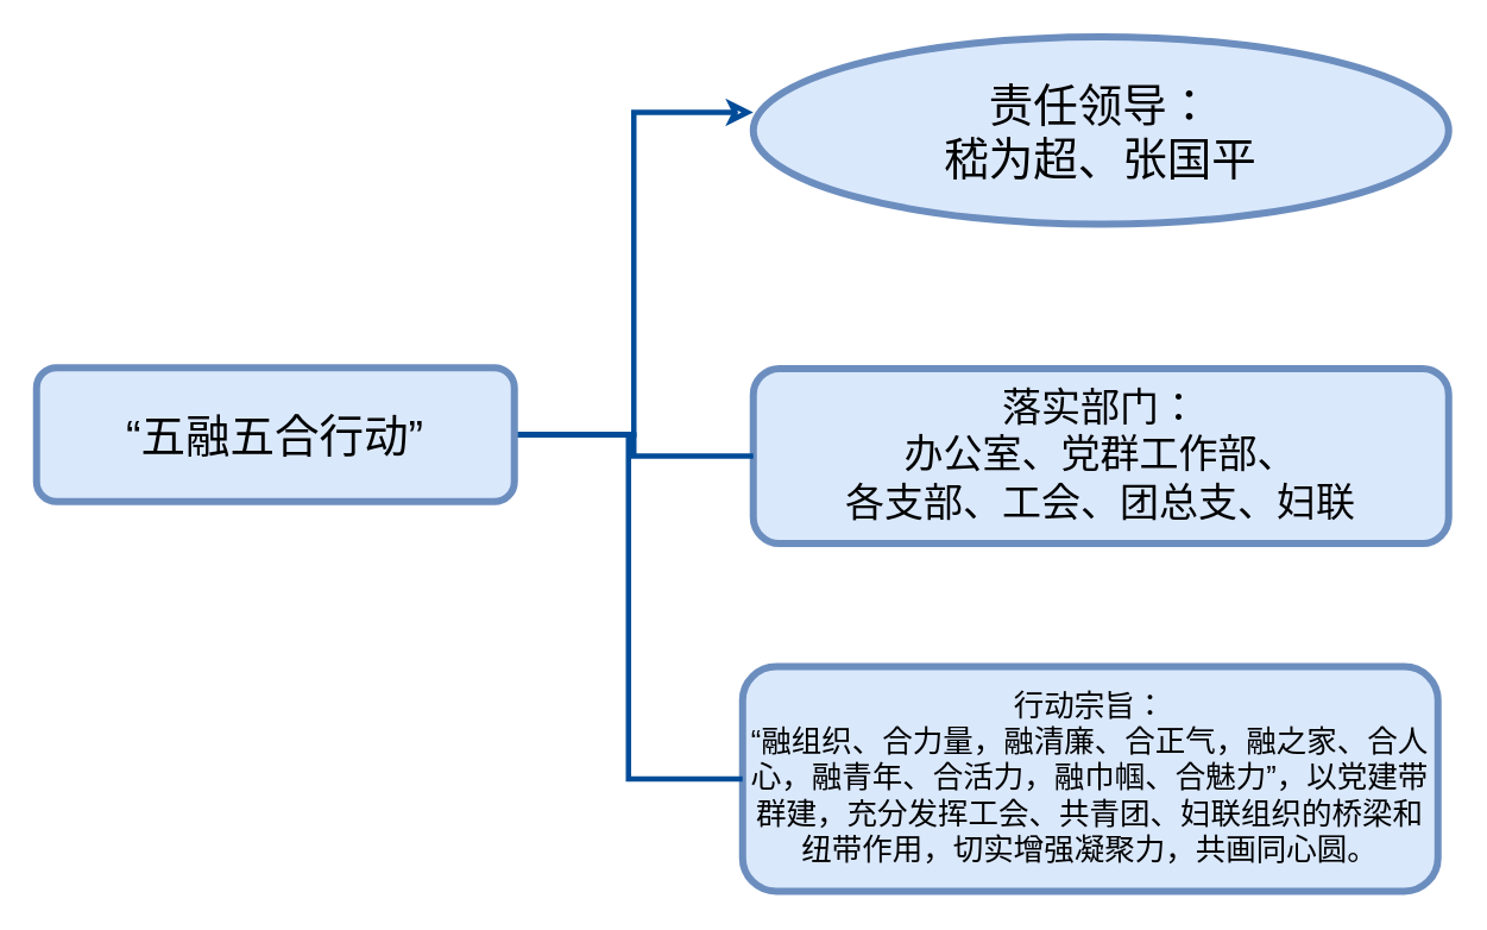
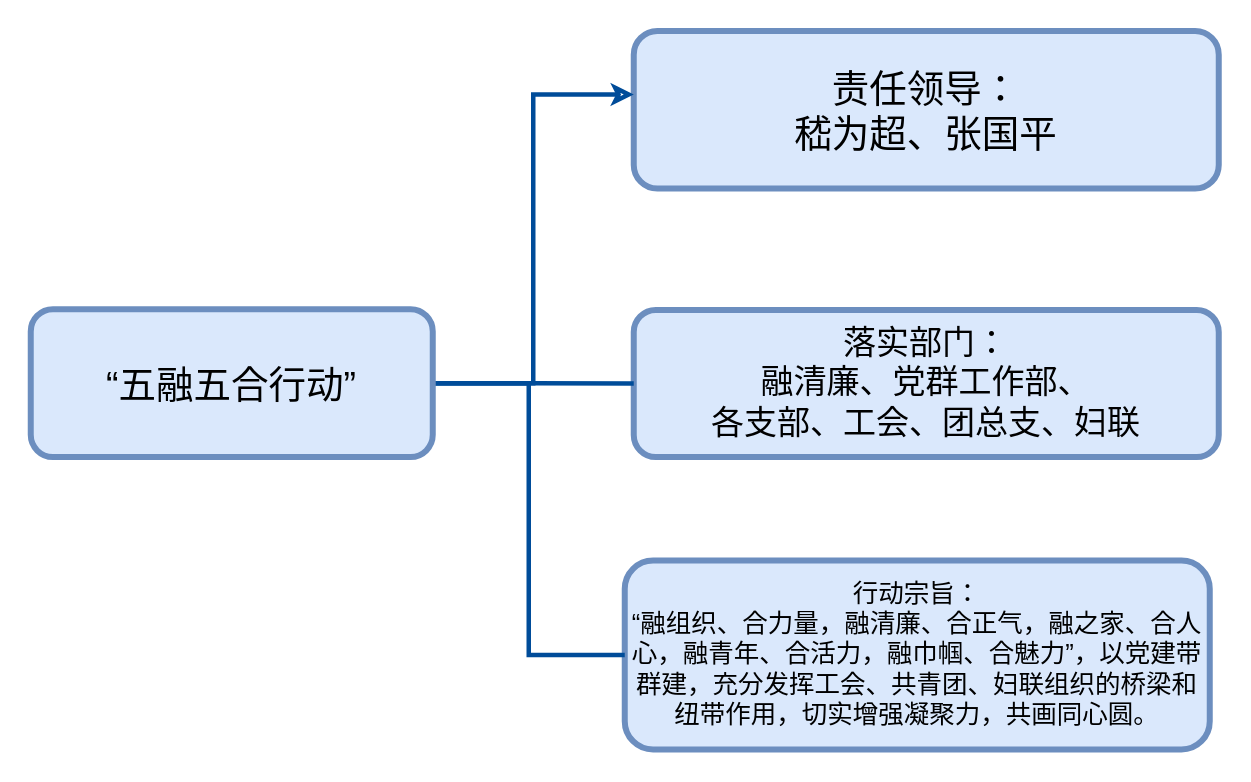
  <mxCell id="0" />
  <mxCell id="1" parent="0" />
- <mxCell id="2" value="责任领导：&lt;br style=&quot;font-size: 25px;&quot;&gt;嵇为超、张国平" style="ellipse;whiteSpace=wrap;html=1;fillColor=#dae8fc;strokeColor=#6c8ebf;fontSize=25;strokeWidth=4;" parent="1" vertex="1"><mxGeometry x="422" y="20" width="390" height="105" as="geometry" /></mxCell>
- <mxCell id="3" value="落实部门：&lt;br style=&quot;font-size: 22px;&quot;&gt;办公室、党群工作部、&lt;br style=&quot;font-size: 22px;&quot;&gt;各支部、工会、团总支、妇联" style="rounded=1;whiteSpace=wrap;html=1;fillColor=#dae8fc;strokeColor=#6c8ebf;fontSize=22;strokeWidth=4;" parent="1" vertex="1"><mxGeometry x="422" y="206" width="390" height="98" as="geometry" /></mxCell>
+ <mxCell id="2" value="责任领导：&lt;br style=&quot;font-size: 25px;&quot;&gt;嵇为超、张国平" style="rounded=1;whiteSpace=wrap;html=1;fillColor=#dae8fc;strokeColor=#6c8ebf;fontSize=25;strokeWidth=4;" parent="1" vertex="1"><mxGeometry x="422" y="20" width="390" height="105" as="geometry" /></mxCell>
+ <mxCell id="3" value="落实部门：&lt;br style=&quot;font-size: 22px;&quot;&gt;融清廉、党群工作部、&lt;br style=&quot;font-size: 22px;&quot;&gt;各支部、工会、团总支、妇联" style="rounded=1;whiteSpace=wrap;html=1;fillColor=#dae8fc;strokeColor=#6c8ebf;fontSize=22;strokeWidth=4;" parent="1" vertex="1"><mxGeometry x="422" y="206" width="390" height="98" as="geometry" /></mxCell>
  <mxCell id="4" value="行动宗旨：&lt;br style=&quot;font-size: 17px;&quot;&gt;“融组织、合力量，融清廉、合正气，融之家、合人心，融青年、合活力，融巾帼、合魅力”，以党建带群建，充分发挥工会、共青团、妇联组织的桥梁和纽带作用，切实增强凝聚力，共画同心圆。" style="rounded=1;whiteSpace=wrap;html=1;fillColor=#dae8fc;strokeColor=#6c8ebf;fontSize=17;strokeWidth=4;" parent="1" vertex="1"><mxGeometry x="416" y="373" width="390" height="126" as="geometry" /></mxCell>
  <mxCell id="5" style="edgeStyle=orthogonalEdgeStyle;rounded=0;orthogonalLoop=1;jettySize=auto;html=1;exitX=1;exitY=0.5;exitDx=0;exitDy=0;entryX=0;entryY=0.403;entryDx=0;entryDy=0;entryPerimeter=0;fontSize=16;strokeColor=#004C99;strokeWidth=3;endArrow=classic;endFill=0;" parent="1" source="8" target="2" edge="1"><mxGeometry relative="1" as="geometry" /></mxCell>
  <mxCell id="6" style="edgeStyle=orthogonalEdgeStyle;rounded=0;orthogonalLoop=1;jettySize=auto;html=1;exitX=1;exitY=0.5;exitDx=0;exitDy=0;entryX=0;entryY=0.5;entryDx=0;entryDy=0;fontSize=16;endArrow=none;endFill=0;strokeColor=#004C99;strokeWidth=3;" parent="1" source="8" target="3" edge="1"><mxGeometry relative="1" as="geometry" /></mxCell>
  <mxCell id="7" style="edgeStyle=orthogonalEdgeStyle;rounded=0;orthogonalLoop=1;jettySize=auto;html=1;exitX=1;exitY=0.5;exitDx=0;exitDy=0;entryX=0;entryY=0.5;entryDx=0;entryDy=0;fontSize=16;endArrow=none;endFill=0;strokeColor=#004C99;strokeWidth=3;" parent="1" source="8" target="4" edge="1"><mxGeometry relative="1" as="geometry" /></mxCell>
- <mxCell id="8" value="“五融五合行动”" style="rounded=1;whiteSpace=wrap;html=1;fillColor=#dae8fc;strokeColor=#6c8ebf;fontSize=25;strokeWidth=4;" parent="1" vertex="1"><mxGeometry x="20" y="205.5" width="268" height="75" as="geometry" /></mxCell>
+ <mxCell id="8" value="“五融五合行动”" style="rounded=1;whiteSpace=wrap;html=1;fillColor=#dae8fc;strokeColor=#6c8ebf;fontSize=25;strokeWidth=4;" parent="1" vertex="1"><mxGeometry x="20" y="205.5" width="268" height="98.5" as="geometry" /></mxCell>
